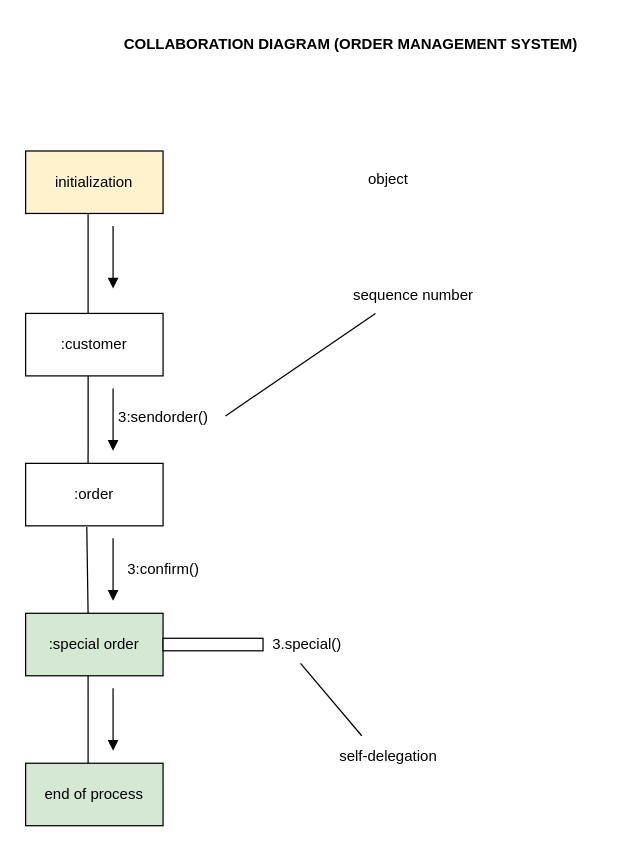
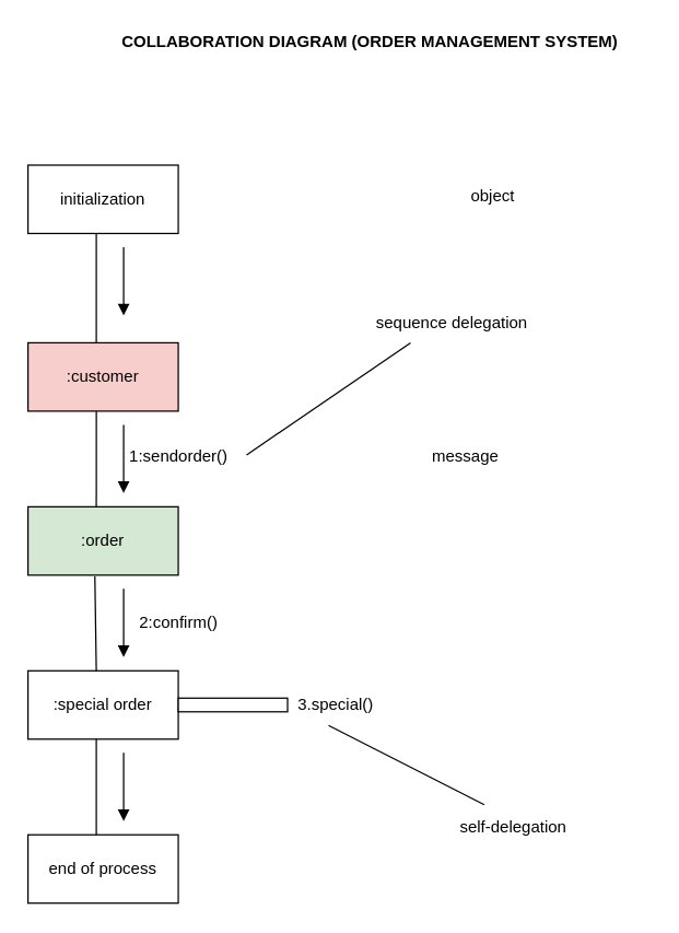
  <mxCell id="0" />
  <mxCell id="1" parent="0" />
- <mxCell id="2" value="initialization" style="html=1;whiteSpace=wrap;fillColor=#fff2cc;" vertex="1" parent="1"><mxGeometry x="20" y="120" width="110" height="50" as="geometry" /></mxCell>
- <mxCell id="3" value=":customer" style="html=1;whiteSpace=wrap;" vertex="1" parent="1"><mxGeometry x="20" y="250" width="110" height="50" as="geometry" /></mxCell>
- <mxCell id="4" value=":order" style="html=1;whiteSpace=wrap;" vertex="1" parent="1"><mxGeometry x="20" y="370" width="110" height="50" as="geometry" /></mxCell>
- <mxCell id="5" value=":special order" style="html=1;whiteSpace=wrap;fillColor=#d5e8d4;" vertex="1" parent="1"><mxGeometry x="20" y="490" width="110" height="50" as="geometry" /></mxCell>
- <mxCell id="6" value="end of process" style="html=1;whiteSpace=wrap;fillColor=#d5e8d4;" vertex="1" parent="1"><mxGeometry x="20" y="610" width="110" height="50" as="geometry" /></mxCell>
+ <mxCell id="2" value="initialization" style="html=1;whiteSpace=wrap;" vertex="1" parent="1"><mxGeometry x="20" y="120" width="110" height="50" as="geometry" /></mxCell>
+ <mxCell id="3" value=":customer" style="html=1;whiteSpace=wrap;fillColor=#f8cecc;" vertex="1" parent="1"><mxGeometry x="20" y="250" width="110" height="50" as="geometry" /></mxCell>
+ <mxCell id="4" value=":order" style="html=1;whiteSpace=wrap;fillColor=#d5e8d4;" vertex="1" parent="1"><mxGeometry x="20" y="370" width="110" height="50" as="geometry" /></mxCell>
+ <mxCell id="5" value=":special order" style="html=1;whiteSpace=wrap;" vertex="1" parent="1"><mxGeometry x="20" y="490" width="110" height="50" as="geometry" /></mxCell>
+ <mxCell id="6" value="end of process" style="html=1;whiteSpace=wrap;" vertex="1" parent="1"><mxGeometry x="20" y="610" width="110" height="50" as="geometry" /></mxCell>
  <mxCell id="7" value="" style="endArrow=none;html=1;rounded=0;" edge="1" parent="1"><mxGeometry width="50" height="50" relative="1" as="geometry"><mxPoint x="70" y="250" as="sourcePoint" /><mxPoint x="70" y="170" as="targetPoint" /></mxGeometry></mxCell>
  <mxCell id="8" value="" style="endArrow=none;html=1;rounded=0;entryX=0.455;entryY=1;entryDx=0;entryDy=0;entryPerimeter=0;" edge="1" parent="1" target="3"><mxGeometry width="50" height="50" relative="1" as="geometry"><mxPoint x="70" y="370" as="sourcePoint" /><mxPoint x="80" y="310" as="targetPoint" /></mxGeometry></mxCell>
  <mxCell id="9" value="" style="endArrow=none;html=1;rounded=0;entryX=0.445;entryY=1.02;entryDx=0;entryDy=0;entryPerimeter=0;" edge="1" parent="1" target="4"><mxGeometry width="50" height="50" relative="1" as="geometry"><mxPoint x="70" y="490" as="sourcePoint" /><mxPoint x="90" y="510" as="targetPoint" /></mxGeometry></mxCell>
  <mxCell id="10" value="" style="endArrow=none;html=1;rounded=0;" edge="1" parent="1"><mxGeometry width="50" height="50" relative="1" as="geometry"><mxPoint x="70" y="610" as="sourcePoint" /><mxPoint x="70" y="540" as="targetPoint" /></mxGeometry></mxCell>
  <mxCell id="11" value="" style="html=1;points=[[0,0,0,0,5],[0,1,0,0,-5],[1,0,0,0,5],[1,1,0,0,-5]];perimeter=orthogonalPerimeter;outlineConnect=0;targetShapes=umlLifeline;portConstraint=eastwest;newEdgeStyle={&quot;curved&quot;:0,&quot;rounded&quot;:0};direction=south;" vertex="1" parent="1"><mxGeometry x="130" y="510" width="80" height="10" as="geometry" /></mxCell>
  <mxCell id="12" value="" style="html=1;verticalAlign=bottom;endArrow=block;curved=0;rounded=0;" edge="1" parent="1"><mxGeometry width="80" relative="1" as="geometry"><mxPoint x="90" y="180" as="sourcePoint" /><mxPoint x="90" y="230" as="targetPoint" /><Array as="points"><mxPoint x="90" y="200" /></Array></mxGeometry></mxCell>
  <mxCell id="13" value="" style="html=1;verticalAlign=bottom;endArrow=block;curved=0;rounded=0;" edge="1" parent="1"><mxGeometry width="80" relative="1" as="geometry"><mxPoint x="90" y="550" as="sourcePoint" /><mxPoint x="90" y="600" as="targetPoint" /><Array as="points"><mxPoint x="90" y="570" /></Array></mxGeometry></mxCell>
  <mxCell id="14" value="" style="html=1;verticalAlign=bottom;endArrow=block;curved=0;rounded=0;" edge="1" parent="1"><mxGeometry width="80" relative="1" as="geometry"><mxPoint x="90" y="430" as="sourcePoint" /><mxPoint x="90" y="480" as="targetPoint" /><Array as="points"><mxPoint x="90" y="450" /></Array></mxGeometry></mxCell>
  <mxCell id="15" value="" style="html=1;verticalAlign=bottom;endArrow=block;curved=0;rounded=0;" edge="1" parent="1"><mxGeometry width="80" relative="1" as="geometry"><mxPoint x="90" y="310" as="sourcePoint" /><mxPoint x="90" y="360" as="targetPoint" /><Array as="points"><mxPoint x="90" y="330" /></Array></mxGeometry></mxCell>
- <mxCell id="16" value="object" style="text;html=1;align=center;verticalAlign=middle;resizable=0;points=[];autosize=1;strokeColor=none;fillColor=none;" vertex="1" parent="1"><mxGeometry x="280" y="128" width="60" height="30" as="geometry" /></mxCell>
- <mxCell id="17" value="sequence number&lt;div&gt;&lt;br&gt;&lt;/div&gt;" style="text;html=1;align=center;verticalAlign=middle;resizable=0;points=[];autosize=1;strokeColor=none;fillColor=none;" vertex="1" parent="1"><mxGeometry x="270" y="223" width="120" height="40" as="geometry" /></mxCell>
- <mxCell id="19" value="self-delegation" style="text;html=1;align=center;verticalAlign=middle;resizable=0;points=[];autosize=1;strokeColor=none;fillColor=none;" vertex="1" parent="1"><mxGeometry x="260" y="590" width="100" height="30" as="geometry" /></mxCell>
- <mxCell id="20" value="3:sendorder()" style="text;html=1;align=center;verticalAlign=middle;resizable=0;points=[];autosize=1;strokeColor=none;fillColor=none;" vertex="1" parent="1"><mxGeometry x="80" y="318" width="100" height="30" as="geometry" /></mxCell>
- <mxCell id="21" value="3:confirm()" style="text;html=1;align=center;verticalAlign=middle;resizable=0;points=[];autosize=1;strokeColor=none;fillColor=none;" vertex="1" parent="1"><mxGeometry x="90" y="440" width="80" height="30" as="geometry" /></mxCell>
+ <mxCell id="16" value="object" style="text;html=1;align=center;verticalAlign=middle;resizable=0;points=[];autosize=1;strokeColor=none;fillColor=none;" vertex="1" parent="1"><mxGeometry x="330" y="128" width="60" height="30" as="geometry" /></mxCell>
+ <mxCell id="17" value="sequence delegation&lt;div&gt;&lt;br&gt;&lt;/div&gt;" style="text;html=1;align=center;verticalAlign=middle;resizable=0;points=[];autosize=1;strokeColor=none;fillColor=none;" vertex="1" parent="1"><mxGeometry x="270" y="223" width="120" height="40" as="geometry" /></mxCell>
+ <mxCell id="18" value="message" style="text;html=1;align=center;verticalAlign=middle;resizable=0;points=[];autosize=1;strokeColor=none;fillColor=none;" vertex="1" parent="1"><mxGeometry x="305" y="318" width="70" height="30" as="geometry" /></mxCell>
+ <mxCell id="19" value="self-delegation" style="text;html=1;align=center;verticalAlign=middle;resizable=0;points=[];autosize=1;strokeColor=none;fillColor=none;" vertex="1" parent="1"><mxGeometry x="325" y="590" width="100" height="30" as="geometry" /></mxCell>
+ <mxCell id="20" value="1:sendorder()" style="text;html=1;align=center;verticalAlign=middle;resizable=0;points=[];autosize=1;strokeColor=none;fillColor=none;" vertex="1" parent="1"><mxGeometry x="80" y="318" width="100" height="30" as="geometry" /></mxCell>
+ <mxCell id="21" value="2:confirm()" style="text;html=1;align=center;verticalAlign=middle;resizable=0;points=[];autosize=1;strokeColor=none;fillColor=none;" vertex="1" parent="1"><mxGeometry x="90" y="440" width="80" height="30" as="geometry" /></mxCell>
  <mxCell id="22" value="3.special()" style="text;html=1;align=center;verticalAlign=middle;resizable=0;points=[];autosize=1;strokeColor=none;fillColor=none;" vertex="1" parent="1"><mxGeometry x="200" y="500" width="90" height="30" as="geometry" /></mxCell>
  <mxCell id="23" value="" style="endArrow=none;html=1;rounded=0;entryX=0.29;entryY=-0.067;entryDx=0;entryDy=0;entryPerimeter=0;" edge="1" parent="1" target="19"><mxGeometry width="50" height="50" relative="1" as="geometry"><mxPoint x="240" y="530" as="sourcePoint" /><mxPoint x="460" y="480" as="targetPoint" /></mxGeometry></mxCell>
  <mxCell id="24" value="" style="endArrow=none;html=1;rounded=0;exitX=1;exitY=0.467;exitDx=0;exitDy=0;exitPerimeter=0;" edge="1" parent="1" source="20"><mxGeometry width="50" height="50" relative="1" as="geometry"><mxPoint x="240" y="310" as="sourcePoint" /><mxPoint x="300" y="250" as="targetPoint" /></mxGeometry></mxCell>
- <mxCell id="25" value="&lt;b&gt;COLLABORATION DIAGRAM (ORDER MANAGEMENT SYSTEM)&lt;/b&gt;" style="text;html=1;align=center;verticalAlign=middle;resizable=0;points=[];autosize=1;strokeColor=none;fillColor=none;" vertex="1" parent="1"><mxGeometry x="85" y="20" width="390" height="30" as="geometry" /></mxCell>
+ <mxCell id="25" value="&lt;b&gt;COLLABORATION DIAGRAM (ORDER MANAGEMENT SYSTEM)&lt;/b&gt;" style="text;html=1;align=center;verticalAlign=middle;resizable=0;points=[];autosize=1;strokeColor=none;fillColor=none;" vertex="1" parent="1"><mxGeometry x="75" y="15" width="390" height="30" as="geometry" /></mxCell>
